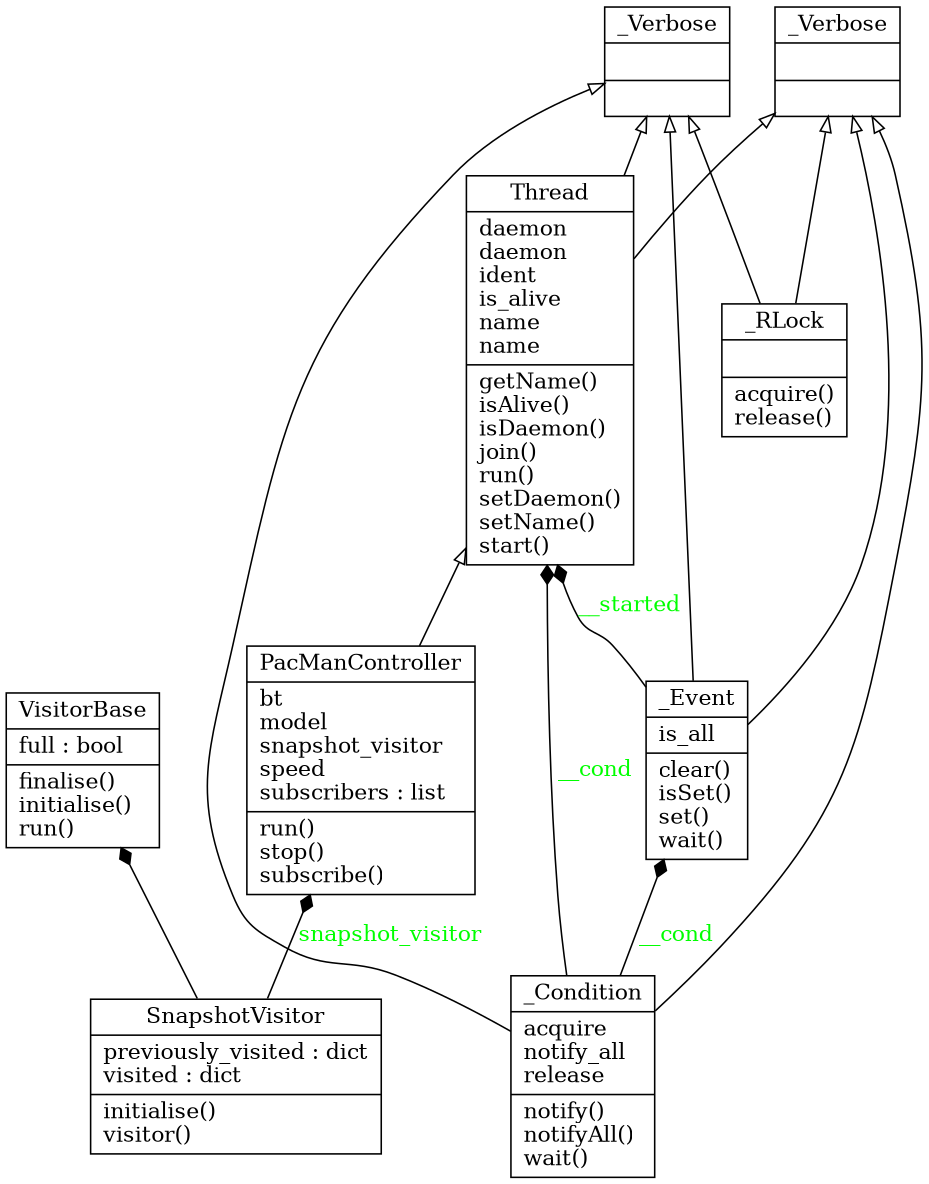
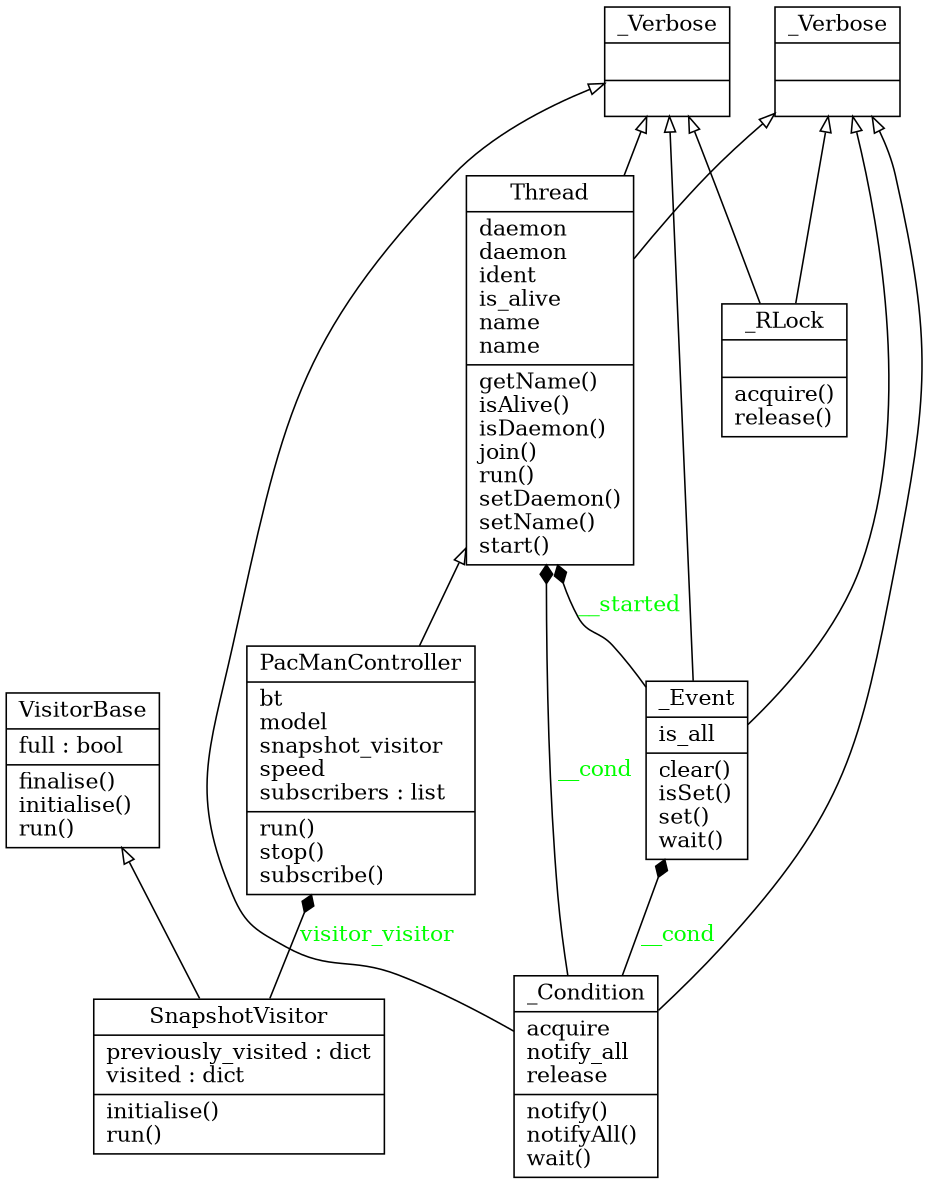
  digraph {
    rankdir=BT
    node [shape=record]
    edge [arrowhead=empty arrowtail=none]
    n1 [label="{PacManController|bt\lmodel\lsnapshot_visitor\lspeed\lsubscribers : list\l|run()\lstop()\lsubscribe()\l}"]
    n2 [label="{Thread|daemon\ldaemon\lident\lis_alive\lname\lname\l|getName()\lisAlive()\lisDaemon()\ljoin()\lrun()\lsetDaemon()\lsetName()\lstart()\l}"]
    n3 [label="{_Verbose|\l|}"]
    n4 [label="{_Verbose|\l|}"]
-   n5 [label="{SnapshotVisitor|previously_visited : dict\lvisited : dict\l|initialise()\lvisitor()\l}"]
+   n5 [label="{SnapshotVisitor|previously_visited : dict\lvisited : dict\l|initialise()\lrun()\l}"]
    n6 [label="{VisitorBase|full : bool\l|finalise()\linitialise()\lrun()\l}"]
    n7 [label="{_Condition|acquire\lnotify_all\lrelease\l|notify()\lnotifyAll()\lwait()\l}"]
    n8 [label="{_Event|is_all\l|clear()\lisSet()\lset()\lwait()\l}"]
    n9 [label="{_RLock|\l|acquire()\lrelease()\l}"]
    n1 -> n2
    n2 -> n3
    n2 -> n4
-   n5 -> n1 [arrowhead=diamond fontcolor=green label=snapshot_visitor style=solid]
-   n5 -> n6 [arrowhead=diamond]
+   n5 -> n1 [arrowhead=diamond fontcolor=green label=visitor_visitor style=solid]
+   n5 -> n6
    n7 -> n2 [arrowhead=diamond fontcolor=green label=__cond style=solid]
    n7 -> n3
    n7 -> n4
    n7 -> n8 [arrowhead=diamond fontcolor=green label=__cond style=solid]
    n8 -> n2 [arrowhead=diamond fontcolor=green label=__started style=solid]
    n8 -> n3
    n8 -> n4
    n9 -> n3
    n9 -> n4
  }
